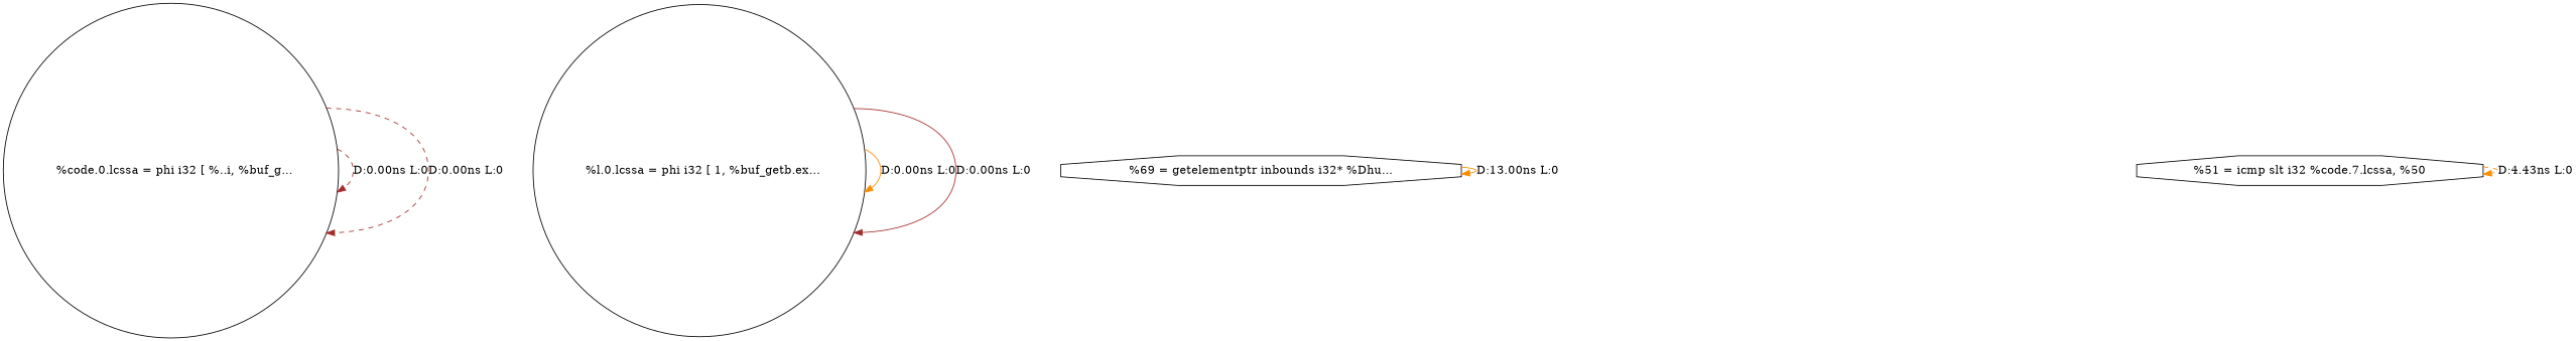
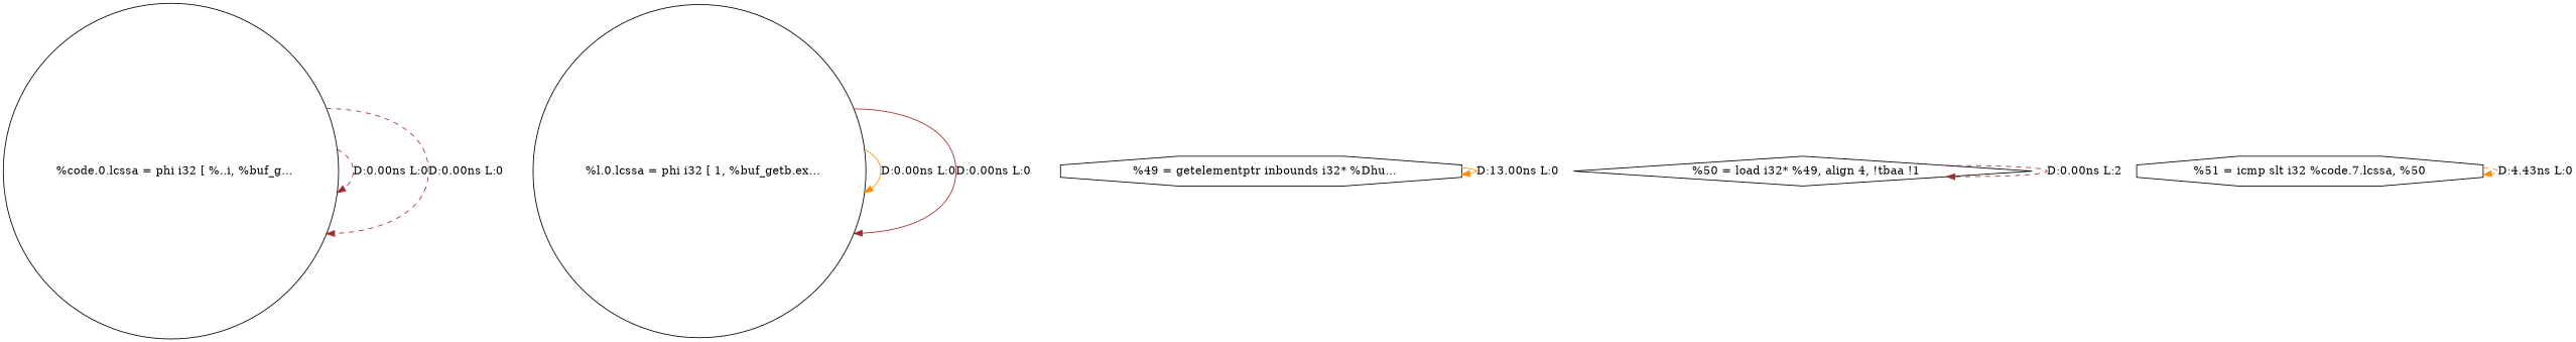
  digraph {
    node [shape=circle]
    edge [color=brown style=dashed]
    n1 [label="  %code.0.lcssa = phi i32 [ %..i, %buf_g..."]
    n2 [label="  %l.0.lcssa = phi i32 [ 1, %buf_getb.ex..."]
-   n3 [label="%69 = getelementptr inbounds i32* %Dhu..." shape=octagon]
+   n3 [label="  %49 = getelementptr inbounds i32* %Dhu..." shape=octagon]
+   n4 [label="  %50 = load i32* %49, align 4, !tbaa !1" shape=diamond]
    n5 [label="%51 = icmp slt i32 %code.7.lcssa, %50" shape=octagon]
    n1 -> n1 [label="D:0.00ns L:0"]
    n1 -> n1 [label="D:0.00ns L:0"]
    n2 -> n2 [color=darkorange label="D:0.00ns L:0" style=solid]
    n2 -> n2 [label="D:0.00ns L:0" style=solid]
    n3 -> n3 [color=darkorange label="D:13.00ns L:0" style=solid]
+   n4 -> n4 [label="D:0.00ns L:2"]
    n5 -> n5 [color=darkorange label="D:4.43ns L:0"]
  }
